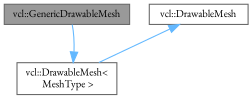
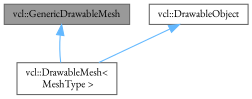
  digraph {
    fontname="EB Garamond"
    node [color=gray40 fillcolor=white fontname="EB Garamond" fontsize=10 shape=box style=filled]
    edge [color=steelblue1 dir=back fontname="EB Garamond" fontsize=10 labelfontname=Helvetica labelfontsize=10 style=solid]
    n1 [fillcolor=grey60 fontcolor=black height=0.2 label="vcl::GenericDrawableMesh" width=0.4]
    n2 [height=0.2 label="vcl::DrawableMesh\<\l MeshType \>" width=0.4]
-   n3 [height=0.2 label="vcl::DrawableMesh" width=0.4]
-   n2 -> n1
+   n3 [height=0.2 label="vcl::DrawableObject" width=0.4]
+   n1 -> n2
    n3 -> n2
  }
